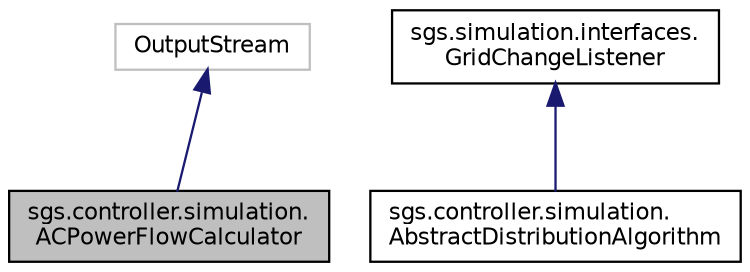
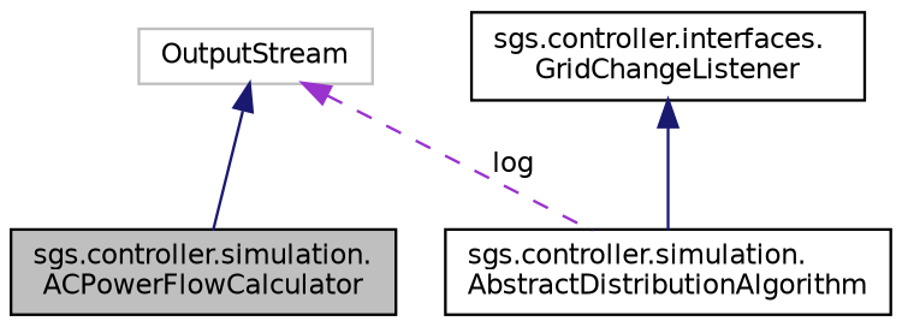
  digraph {
    node [color=black fillcolor=white fontname=Helvetica fontsize=10 shape=record style=filled]
    edge [color=midnightblue dir=back fontname=Helvetica fontsize=10 labelfontname=Helvetica labelfontsize=10 style=solid]
    n1 [fillcolor=grey75 fontcolor=black height=0.2 label="sgs.controller.simulation.\lACPowerFlowCalculator" width=0.4]
    n2 [height=0.2 label="sgs.controller.simulation.\lAbstractDistributionAlgorithm" width=0.4]
-   n3 [height=0.2 label="sgs.simulation.interfaces.\lGridChangeListener" width=0.4]
+   n3 [height=0.2 label="sgs.controller.interfaces.\lGridChangeListener" width=0.4]
    n4 [color=grey75 height=0.2 label=OutputStream width=0.4]
    n3 -> n2
    n4 -> n1
+   n4 -> n2 [color=darkorchid3 label=" log" style=dashed]
  }
